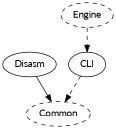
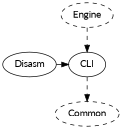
  digraph {
    fontname=Lato
    node [fontname=Lato]
    edge [fontname=Lato style=dashed]
    CLI
    Disasm
    Common [style=dashed]
    Engine [style=dashed]
    subgraph sub_1 {
      rank=same
      CLI
      Disasm
    }
    CLI -> Common
-   Disasm -> Common [style=""]
+   Disasm -> CLI [style=""]
    Engine -> CLI
  }
